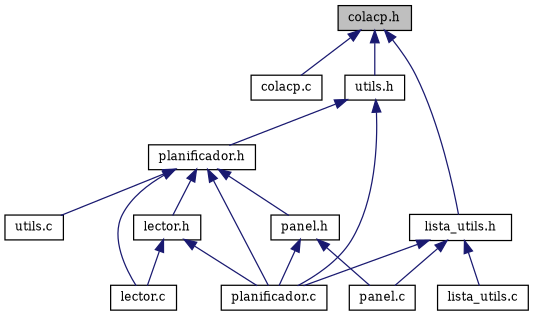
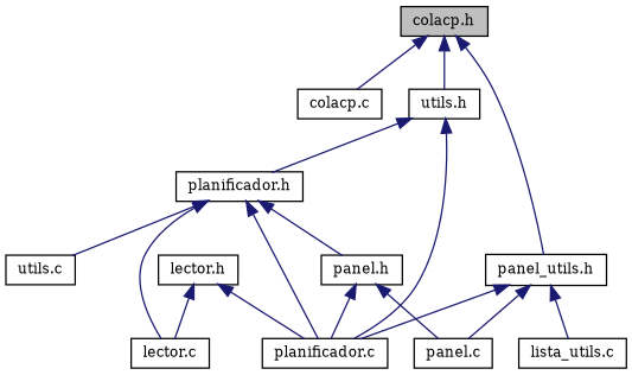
  digraph {
    fontname="DejaVu Serif"
    node [color=black fillcolor=white fontname="DejaVu Serif" fontsize=10 shape=record style=filled]
    edge [color=midnightblue dir=back fontname="DejaVu Serif" fontsize=10 labelfontname=Helvetica labelfontsize=10 style=solid]
    n1 [fillcolor=grey75 fontcolor=black height=0.2 label="colacp.h" width=0.4]
    n2 [height=0.2 label="colacp.c" width=0.4]
    n3 [height=0.2 label="utils.h" width=0.4]
-   n4 [height=0.2 label="lista_utils.h" width=0.4]
+   n4 [height=0.2 label="panel_utils.h" width=0.4]
    n5 [height=0.2 label="planificador.h" width=0.4]
    n6 [height=0.2 label="planificador.c" width=0.4]
    n7 [height=0.2 label="panel.c" width=0.4]
    n8 [height=0.2 label="lista_utils.c" width=0.4]
    n9 [height=0.2 label="utils.c" width=0.4]
    n10 [height=0.2 label="lector.c" width=0.4]
    n11 [height=0.2 label="lector.h" width=0.4]
    n12 [height=0.2 label="panel.h" width=0.4]
    n1 -> n2
    n1 -> n3
    n1 -> n4
    n3 -> n5
    n3 -> n6
    n4 -> n6
    n4 -> n7
    n4 -> n8
    n5 -> n6
    n5 -> n9
    n5 -> n10
-   n5 -> n11
    n5 -> n12
    n11 -> n6
    n11 -> n10
    n12 -> n6
    n12 -> n7
  }
